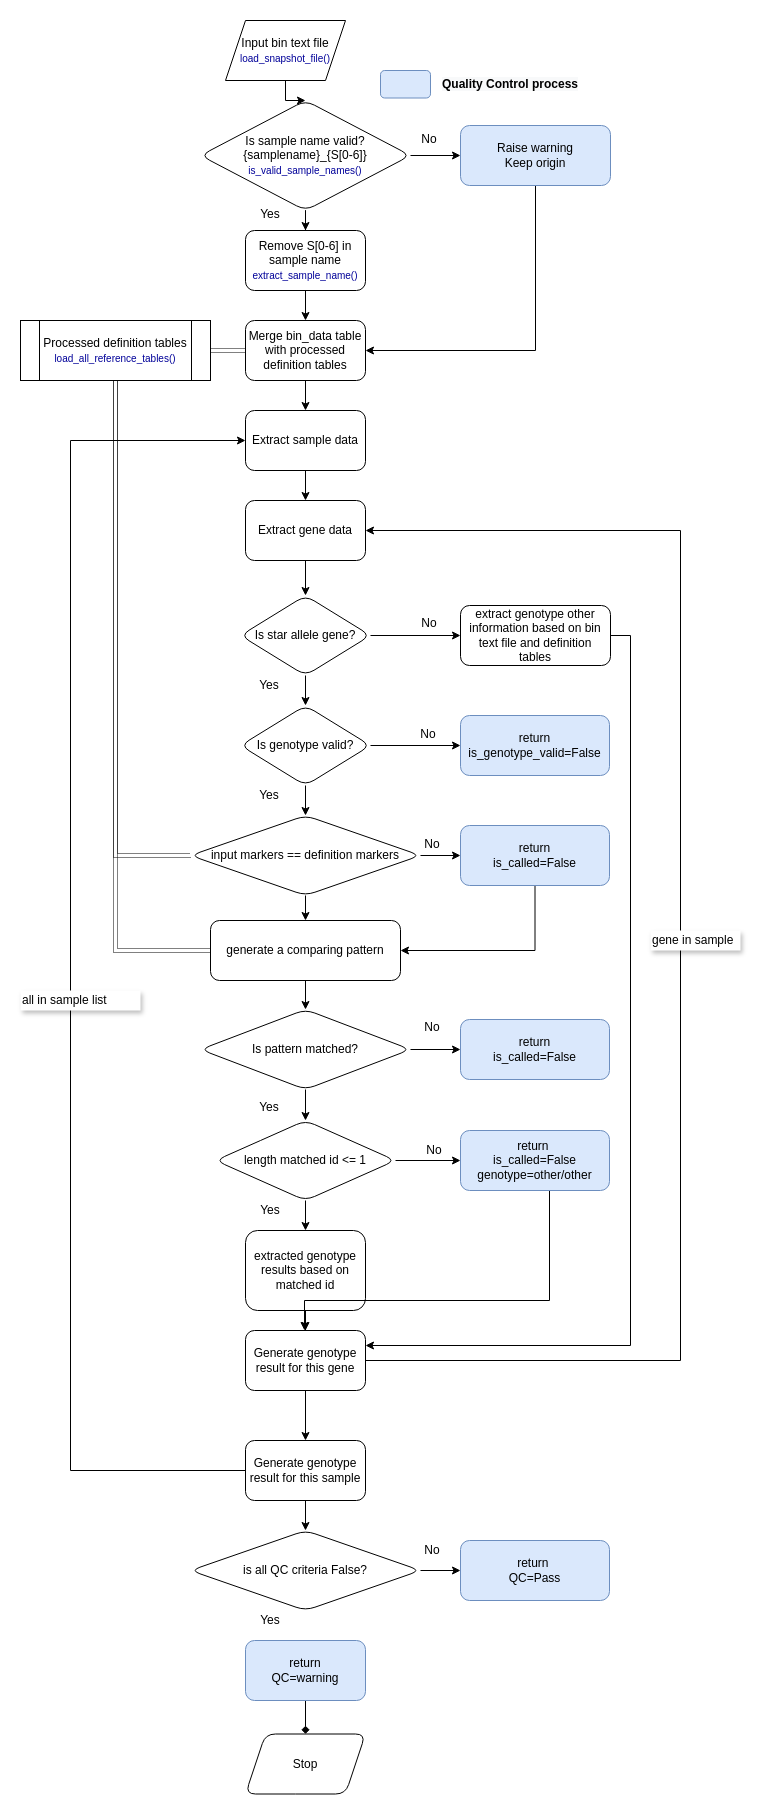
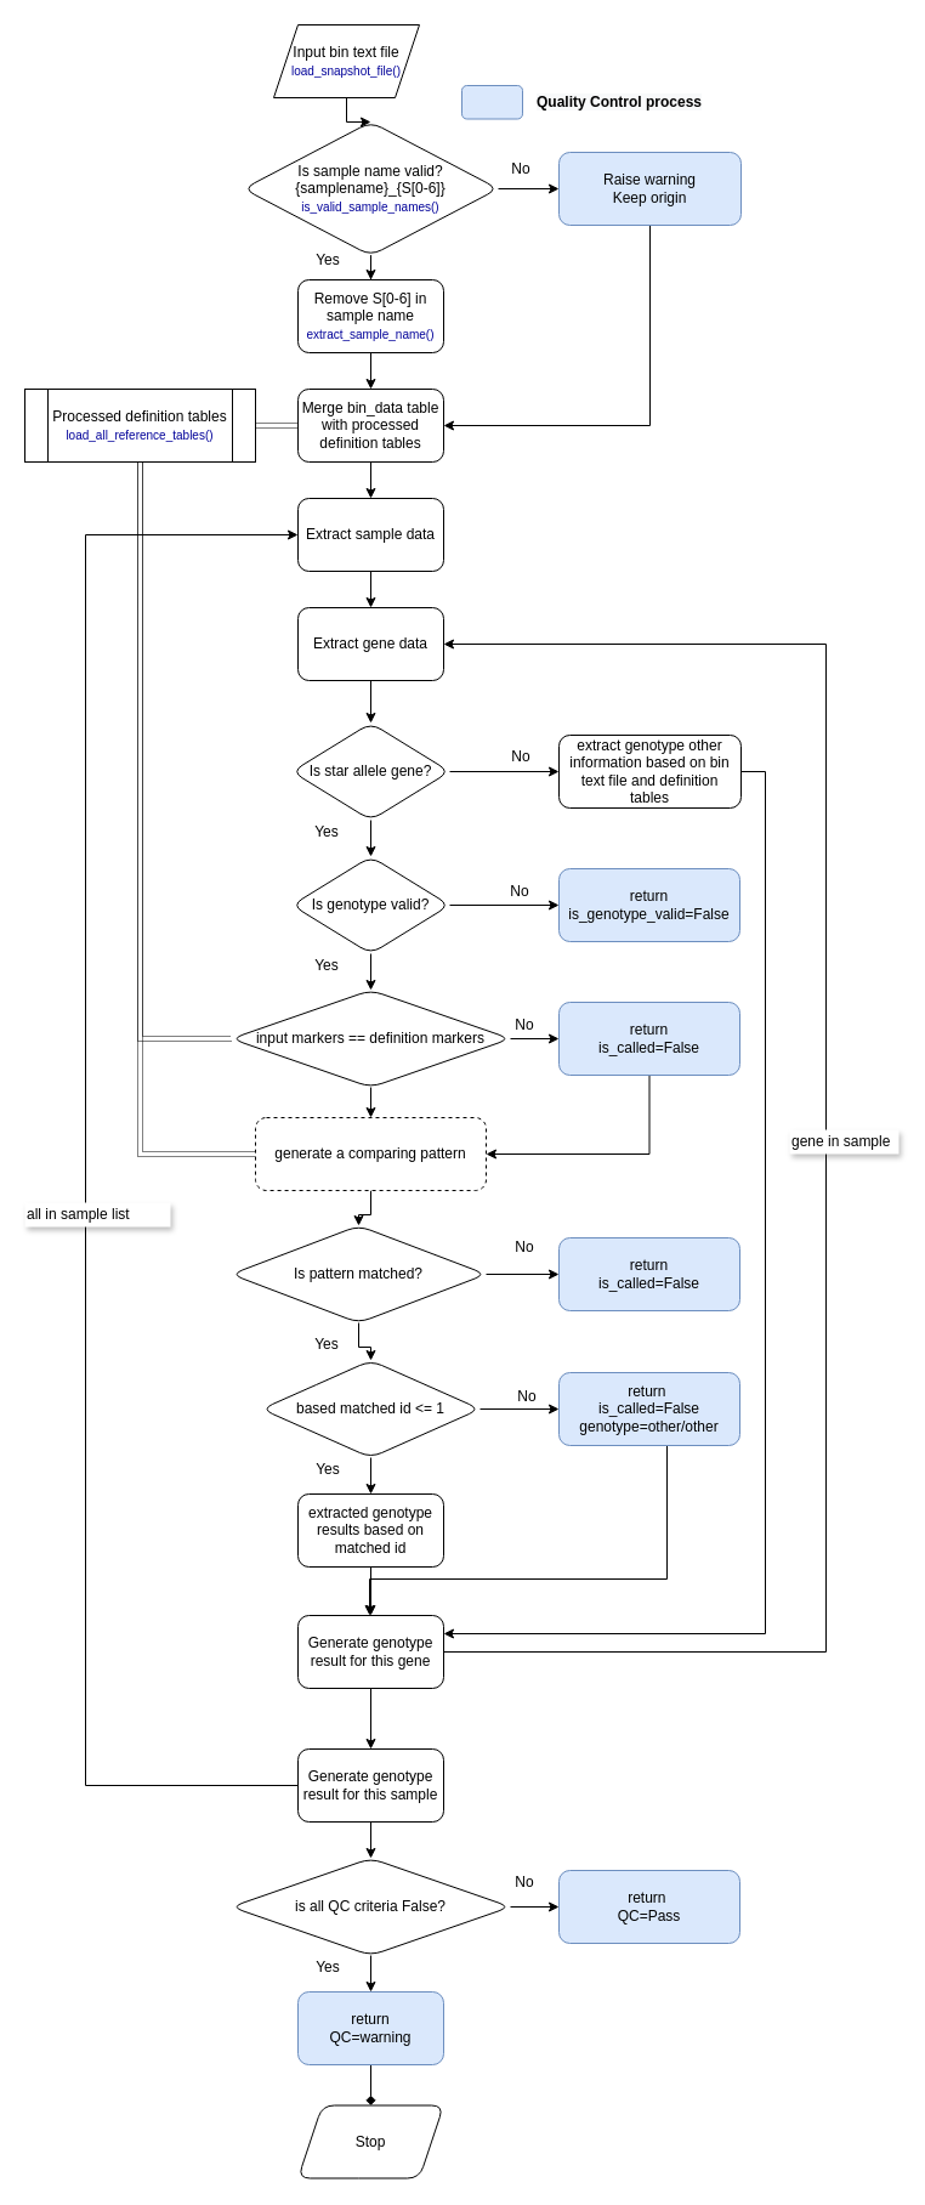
  <mxCell id="0" />
  <mxCell id="1" parent="0" />
  <mxCell id="2" value="Yes" style="rounded=0;html=1;jettySize=auto;orthogonalLoop=1;fontSize=11;endArrow=block;endFill=0;endSize=8;strokeWidth=1;shadow=0;labelBackgroundColor=none;edgeStyle=orthogonalEdgeStyle;" parent="1" edge="1"><mxGeometry y="20" relative="1" as="geometry"><mxPoint as="offset" /><mxPoint x="230" y="260" as="sourcePoint" /></mxGeometry></mxCell>
  <mxCell id="3" value="No" style="edgeStyle=orthogonalEdgeStyle;rounded=0;html=1;jettySize=auto;orthogonalLoop=1;fontSize=11;endArrow=block;endFill=0;endSize=8;strokeWidth=1;shadow=0;labelBackgroundColor=none;" parent="1" edge="1"><mxGeometry y="10" relative="1" as="geometry"><mxPoint as="offset" /><mxPoint x="280" y="220" as="sourcePoint" /></mxGeometry></mxCell>
  <mxCell id="4" value="No" style="rounded=0;html=1;jettySize=auto;orthogonalLoop=1;fontSize=11;endArrow=block;endFill=0;endSize=8;strokeWidth=1;shadow=0;labelBackgroundColor=none;edgeStyle=orthogonalEdgeStyle;" parent="1" edge="1"><mxGeometry x="0.333" y="20" relative="1" as="geometry"><mxPoint as="offset" /><mxPoint x="230" y="380" as="sourcePoint" /></mxGeometry></mxCell>
  <mxCell id="5" value="Yes" style="edgeStyle=orthogonalEdgeStyle;rounded=0;html=1;jettySize=auto;orthogonalLoop=1;fontSize=11;endArrow=block;endFill=0;endSize=8;strokeWidth=1;shadow=0;labelBackgroundColor=none;" parent="1" edge="1"><mxGeometry y="10" relative="1" as="geometry"><mxPoint as="offset" /><mxPoint x="330" y="340" as="targetPoint" /></mxGeometry></mxCell>
  <mxCell id="6" value="" style="edgeStyle=orthogonalEdgeStyle;rounded=0;orthogonalLoop=1;jettySize=auto;html=1;" parent="1" source="8" target="10" edge="1"><mxGeometry relative="1" as="geometry" /></mxCell>
  <mxCell id="7" value="" style="edgeStyle=orthogonalEdgeStyle;rounded=0;orthogonalLoop=1;jettySize=auto;html=1;" parent="1" source="8" target="12" edge="1"><mxGeometry relative="1" as="geometry" /></mxCell>
  <mxCell id="8" value="Is sample name valid?&lt;br&gt;{samplename}_{S[0-6]}&lt;br&gt;&lt;font style=&quot;font-size: 10px&quot; color=&quot;#000099&quot;&gt;is_valid_sample_names()&lt;/font&gt;" style="rhombus;whiteSpace=wrap;html=1;rounded=1;shadow=0;strokeWidth=1;glass=0;" parent="1" vertex="1"><mxGeometry x="200" y="100" width="210" height="110" as="geometry" /></mxCell>
  <mxCell id="9" value="" style="edgeStyle=orthogonalEdgeStyle;rounded=0;orthogonalLoop=1;jettySize=auto;html=1;" parent="1" source="10" target="17" edge="1"><mxGeometry relative="1" as="geometry" /></mxCell>
  <mxCell id="10" value="Remove S[0-6] in sample name&lt;br&gt;&lt;span style=&quot;color: rgb(0 , 0 , 153) ; font-size: 10px&quot;&gt;extract_sample_name()&lt;/span&gt;" style="whiteSpace=wrap;html=1;rounded=1;shadow=0;strokeWidth=1;glass=0;" parent="1" vertex="1"><mxGeometry x="245" y="230" width="120" height="60" as="geometry" /></mxCell>
  <mxCell id="11" style="edgeStyle=orthogonalEdgeStyle;rounded=0;orthogonalLoop=1;jettySize=auto;html=1;exitX=0.5;exitY=1;exitDx=0;exitDy=0;entryX=1;entryY=0.5;entryDx=0;entryDy=0;" parent="1" source="12" target="17" edge="1"><mxGeometry relative="1" as="geometry" /></mxCell>
  <mxCell id="12" value="Raise warning&lt;br&gt;Keep origin" style="whiteSpace=wrap;html=1;rounded=1;shadow=0;strokeWidth=1;glass=0;fillColor=#dae8fc;strokeColor=#6c8ebf;" parent="1" vertex="1"><mxGeometry x="460" y="125" width="150" height="60" as="geometry" /></mxCell>
  <mxCell id="13" value="No" style="text;html=1;strokeColor=none;fillColor=none;align=center;verticalAlign=middle;whiteSpace=wrap;rounded=0;" parent="1" vertex="1"><mxGeometry x="409" y="129" width="40" height="20" as="geometry" /></mxCell>
  <mxCell id="14" value="Yes" style="text;html=1;strokeColor=none;fillColor=none;align=center;verticalAlign=middle;whiteSpace=wrap;rounded=0;" parent="1" vertex="1"><mxGeometry x="250" y="204" width="40" height="20" as="geometry" /></mxCell>
  <mxCell id="15" style="edgeStyle=orthogonalEdgeStyle;rounded=0;orthogonalLoop=1;jettySize=auto;html=1;exitX=0.5;exitY=1;exitDx=0;exitDy=0;" parent="1" source="14" target="14" edge="1"><mxGeometry relative="1" as="geometry" /></mxCell>
  <mxCell id="16" value="" style="edgeStyle=none;rounded=0;orthogonalLoop=1;jettySize=auto;html=1;" parent="1" source="17" target="25" edge="1"><mxGeometry relative="1" as="geometry" /></mxCell>
  <mxCell id="17" value="Merge bin_data table with processed definition tables" style="whiteSpace=wrap;html=1;rounded=1;shadow=0;strokeWidth=1;glass=0;" parent="1" vertex="1"><mxGeometry x="245" y="320" width="120" height="60" as="geometry" /></mxCell>
  <mxCell id="18" style="rounded=0;orthogonalLoop=1;jettySize=auto;html=1;exitX=1;exitY=0.5;exitDx=0;exitDy=0;entryX=0;entryY=0.5;entryDx=0;entryDy=0;shape=link;dashed=1;dashPattern=1 1;" parent="1" source="21" target="17" edge="1"><mxGeometry relative="1" as="geometry" /></mxCell>
  <mxCell id="19" style="edgeStyle=orthogonalEdgeStyle;rounded=0;orthogonalLoop=1;jettySize=auto;html=1;exitX=0.5;exitY=1;exitDx=0;exitDy=0;entryX=0;entryY=0.5;entryDx=0;entryDy=0;shape=link;dashed=1;dashPattern=1 1;" parent="1" source="21" target="48" edge="1"><mxGeometry relative="1" as="geometry" /></mxCell>
  <mxCell id="20" style="edgeStyle=orthogonalEdgeStyle;rounded=0;orthogonalLoop=1;jettySize=auto;html=1;exitX=0.5;exitY=1;exitDx=0;exitDy=0;entryX=0;entryY=0.5;entryDx=0;entryDy=0;shape=link;dashed=1;dashPattern=1 1;" parent="1" source="21" target="41" edge="1"><mxGeometry relative="1" as="geometry" /></mxCell>
  <mxCell id="21" value="Processed definition tables&lt;br&gt;&lt;font style=&quot;font-size: 10px&quot; color=&quot;#000099&quot;&gt;load_all_reference_tables()&lt;/font&gt;" style="shape=process;whiteSpace=wrap;html=1;backgroundOutline=1;" parent="1" vertex="1"><mxGeometry x="20" y="320" width="190" height="60" as="geometry" /></mxCell>
  <mxCell id="22" style="edgeStyle=orthogonalEdgeStyle;rounded=0;orthogonalLoop=1;jettySize=auto;html=1;exitX=0.5;exitY=1;exitDx=0;exitDy=0;" parent="1" source="23" target="8" edge="1"><mxGeometry relative="1" as="geometry" /></mxCell>
  <mxCell id="23" value="Input bin text file&lt;br&gt;&lt;span style=&quot;color: rgb(0 , 0 , 153) ; font-size: 10px&quot;&gt;load_snapshot_file()&lt;/span&gt;" style="shape=parallelogram;perimeter=parallelogramPerimeter;whiteSpace=wrap;html=1;fixedSize=1;" parent="1" vertex="1"><mxGeometry x="225" y="20" width="120" height="60" as="geometry" /></mxCell>
  <mxCell id="24" value="" style="edgeStyle=none;rounded=0;orthogonalLoop=1;jettySize=auto;html=1;" parent="1" source="25" target="27" edge="1"><mxGeometry relative="1" as="geometry" /></mxCell>
  <mxCell id="25" value="Extract sample data" style="whiteSpace=wrap;html=1;rounded=1;shadow=0;strokeWidth=1;glass=0;" parent="1" vertex="1"><mxGeometry x="245" y="410" width="120" height="60" as="geometry" /></mxCell>
  <mxCell id="26" value="" style="edgeStyle=none;rounded=0;orthogonalLoop=1;jettySize=auto;html=1;" parent="1" source="27" target="30" edge="1"><mxGeometry relative="1" as="geometry" /></mxCell>
  <mxCell id="27" value="Extract gene data" style="whiteSpace=wrap;html=1;rounded=1;shadow=0;strokeWidth=1;glass=0;" parent="1" vertex="1"><mxGeometry x="245" y="500" width="120" height="60" as="geometry" /></mxCell>
  <mxCell id="28" value="" style="edgeStyle=none;rounded=0;orthogonalLoop=1;jettySize=auto;html=1;" parent="1" source="30" target="32" edge="1"><mxGeometry relative="1" as="geometry" /></mxCell>
  <mxCell id="29" value="" style="edgeStyle=none;rounded=0;orthogonalLoop=1;jettySize=auto;html=1;" parent="1" source="30" target="36" edge="1"><mxGeometry relative="1" as="geometry" /></mxCell>
  <mxCell id="30" value="Is star allele gene?" style="rhombus;whiteSpace=wrap;html=1;rounded=1;shadow=0;strokeWidth=1;glass=0;" parent="1" vertex="1"><mxGeometry x="240" y="595" width="130" height="80" as="geometry" /></mxCell>
  <mxCell id="31" style="edgeStyle=orthogonalEdgeStyle;rounded=0;orthogonalLoop=1;jettySize=auto;html=1;exitX=1;exitY=0.5;exitDx=0;exitDy=0;entryX=1;entryY=0.25;entryDx=0;entryDy=0;" edge="1" parent="1" source="32" target="66"><mxGeometry relative="1" as="geometry"><mxPoint x="640" y="1210" as="targetPoint" /></mxGeometry></mxCell>
  <mxCell id="32" value="extract genotype other information based on bin text file and definition tables" style="whiteSpace=wrap;html=1;rounded=1;shadow=0;strokeWidth=1;glass=0;" parent="1" vertex="1"><mxGeometry x="460" y="605" width="150" height="60" as="geometry" /></mxCell>
  <mxCell id="33" value="No" style="text;html=1;strokeColor=none;fillColor=none;align=center;verticalAlign=middle;whiteSpace=wrap;rounded=0;" parent="1" vertex="1"><mxGeometry x="409" y="613" width="40" height="20" as="geometry" /></mxCell>
  <mxCell id="34" value="" style="edgeStyle=none;rounded=0;orthogonalLoop=1;jettySize=auto;html=1;" parent="1" source="36" target="37" edge="1"><mxGeometry relative="1" as="geometry" /></mxCell>
  <mxCell id="35" value="" style="edgeStyle=none;rounded=0;orthogonalLoop=1;jettySize=auto;html=1;" parent="1" source="36" target="41" edge="1"><mxGeometry relative="1" as="geometry" /></mxCell>
  <mxCell id="36" value="Is genotype valid?" style="rhombus;whiteSpace=wrap;html=1;rounded=1;shadow=0;strokeWidth=1;glass=0;" parent="1" vertex="1"><mxGeometry x="240" y="705" width="130" height="80" as="geometry" /></mxCell>
  <mxCell id="37" value="return&lt;br&gt;is_genotype_valid=False" style="whiteSpace=wrap;html=1;rounded=1;shadow=0;strokeWidth=1;glass=0;fillColor=#dae8fc;strokeColor=#6c8ebf;" parent="1" vertex="1"><mxGeometry x="460" y="715" width="149" height="60" as="geometry" /></mxCell>
  <mxCell id="38" value="No" style="text;html=1;strokeColor=none;fillColor=none;align=center;verticalAlign=middle;whiteSpace=wrap;rounded=0;" parent="1" vertex="1"><mxGeometry x="408" y="724" width="40" height="20" as="geometry" /></mxCell>
  <mxCell id="39" style="edgeStyle=orthogonalEdgeStyle;rounded=0;orthogonalLoop=1;jettySize=auto;html=1;exitX=1;exitY=0.5;exitDx=0;exitDy=0;entryX=0;entryY=0.5;entryDx=0;entryDy=0;" parent="1" source="41" target="45" edge="1"><mxGeometry relative="1" as="geometry" /></mxCell>
  <mxCell id="40" value="" style="edgeStyle=none;rounded=0;orthogonalLoop=1;jettySize=auto;html=1;" parent="1" source="41" target="48" edge="1"><mxGeometry relative="1" as="geometry" /></mxCell>
  <mxCell id="41" value="input markers == definition markers" style="rhombus;whiteSpace=wrap;html=1;rounded=1;shadow=0;strokeWidth=1;glass=0;" parent="1" vertex="1"><mxGeometry x="190" y="815" width="230" height="80" as="geometry" /></mxCell>
  <mxCell id="42" value="Yes" style="text;html=1;strokeColor=none;fillColor=none;align=center;verticalAlign=middle;whiteSpace=wrap;rounded=0;" parent="1" vertex="1"><mxGeometry x="249" y="785" width="40" height="20" as="geometry" /></mxCell>
  <mxCell id="43" value="Yes" style="text;html=1;strokeColor=none;fillColor=none;align=center;verticalAlign=middle;whiteSpace=wrap;rounded=0;" parent="1" vertex="1"><mxGeometry x="249" y="675" width="40" height="20" as="geometry" /></mxCell>
  <mxCell id="44" style="edgeStyle=orthogonalEdgeStyle;rounded=0;orthogonalLoop=1;jettySize=auto;html=1;exitX=0.5;exitY=1;exitDx=0;exitDy=0;entryX=1;entryY=0.5;entryDx=0;entryDy=0;" parent="1" source="45" target="48" edge="1"><mxGeometry relative="1" as="geometry" /></mxCell>
  <mxCell id="45" value="return &lt;br&gt;is_called=False" style="whiteSpace=wrap;html=1;rounded=1;shadow=0;strokeWidth=1;glass=0;fillColor=#dae8fc;strokeColor=#6c8ebf;" parent="1" vertex="1"><mxGeometry x="460" y="825" width="149" height="60" as="geometry" /></mxCell>
  <mxCell id="46" value="No" style="text;html=1;strokeColor=none;fillColor=none;align=center;verticalAlign=middle;whiteSpace=wrap;rounded=0;" parent="1" vertex="1"><mxGeometry x="412" y="834" width="40" height="20" as="geometry" /></mxCell>
  <mxCell id="47" value="" style="edgeStyle=orthogonalEdgeStyle;rounded=0;orthogonalLoop=1;jettySize=auto;html=1;" parent="1" source="48" target="51" edge="1"><mxGeometry relative="1" as="geometry" /></mxCell>
- <mxCell id="48" value="generate a comparing pattern" style="whiteSpace=wrap;html=1;rounded=1;shadow=0;strokeWidth=1;glass=0;" parent="1" vertex="1"><mxGeometry x="210" y="920" width="190" height="60" as="geometry" /></mxCell>
+ <mxCell id="48" value="generate a comparing pattern" style="whiteSpace=wrap;html=1;rounded=1;shadow=0;strokeWidth=1;glass=0;dashed=1;" parent="1" vertex="1"><mxGeometry x="210" y="920" width="190" height="60" as="geometry" /></mxCell>
  <mxCell id="49" value="" style="edgeStyle=orthogonalEdgeStyle;rounded=0;orthogonalLoop=1;jettySize=auto;html=1;" parent="1" source="51" target="52" edge="1"><mxGeometry relative="1" as="geometry" /></mxCell>
  <mxCell id="50" value="" style="edgeStyle=orthogonalEdgeStyle;rounded=0;orthogonalLoop=1;jettySize=auto;html=1;" parent="1" source="51" target="58" edge="1"><mxGeometry relative="1" as="geometry" /></mxCell>
- <mxCell id="51" value="Is pattern matched?" style="rhombus;whiteSpace=wrap;html=1;rounded=1;shadow=0;strokeWidth=1;glass=0;" parent="1" vertex="1"><mxGeometry x="200" y="1009" width="210" height="80" as="geometry" /></mxCell>
+ <mxCell id="51" value="Is pattern matched?" style="rhombus;whiteSpace=wrap;html=1;rounded=1;shadow=0;strokeWidth=1;glass=0;" parent="1" vertex="1"><mxGeometry x="190" y="1009" width="210" height="80" as="geometry" /></mxCell>
  <mxCell id="52" value="return&lt;br&gt;is_called=False" style="whiteSpace=wrap;html=1;rounded=1;shadow=0;strokeWidth=1;glass=0;fillColor=#dae8fc;strokeColor=#6c8ebf;" parent="1" vertex="1"><mxGeometry x="460" y="1019" width="149" height="60" as="geometry" /></mxCell>
  <mxCell id="53" value="" style="edgeStyle=orthogonalEdgeStyle;rounded=0;orthogonalLoop=1;jettySize=auto;html=1;" parent="1" source="54" target="66" edge="1"><mxGeometry relative="1" as="geometry" /></mxCell>
- <mxCell id="54" value="extracted genotype results based on matched id" style="whiteSpace=wrap;html=1;rounded=1;shadow=0;strokeWidth=1;glass=0;" parent="1" vertex="1"><mxGeometry x="245" y="1230" width="120" height="80" as="geometry" /></mxCell>
+ <mxCell id="54" value="extracted genotype results based on matched id" style="whiteSpace=wrap;html=1;rounded=1;shadow=0;strokeWidth=1;glass=0;" parent="1" vertex="1"><mxGeometry x="245" y="1230" width="120" height="60" as="geometry" /></mxCell>
  <mxCell id="55" style="edgeStyle=orthogonalEdgeStyle;rounded=0;orthogonalLoop=1;jettySize=auto;html=1;exitX=1;exitY=0.5;exitDx=0;exitDy=0;" parent="1" source="66" edge="1"><mxGeometry relative="1" as="geometry"><mxPoint x="354" y="1360" as="sourcePoint" /><mxPoint x="365" y="530" as="targetPoint" /><Array as="points"><mxPoint x="680" y="1360" /><mxPoint x="680" y="530" /><mxPoint x="365" y="530" /></Array></mxGeometry></mxCell>
  <mxCell id="56" style="edgeStyle=orthogonalEdgeStyle;rounded=0;orthogonalLoop=1;jettySize=auto;html=1;exitX=0.5;exitY=1;exitDx=0;exitDy=0;entryX=0.5;entryY=0;entryDx=0;entryDy=0;" parent="1" source="58" target="54" edge="1"><mxGeometry relative="1" as="geometry" /></mxCell>
  <mxCell id="57" value="" style="edgeStyle=orthogonalEdgeStyle;rounded=0;orthogonalLoop=1;jettySize=auto;html=1;" parent="1" source="58" target="60" edge="1"><mxGeometry relative="1" as="geometry" /></mxCell>
- <mxCell id="58" value="length matched id &amp;lt;= 1" style="rhombus;whiteSpace=wrap;html=1;rounded=1;shadow=0;strokeWidth=1;glass=0;" parent="1" vertex="1"><mxGeometry x="215" y="1120" width="180" height="80" as="geometry" /></mxCell>
+ <mxCell id="58" value="based matched id &amp;lt;= 1" style="rhombus;whiteSpace=wrap;html=1;rounded=1;shadow=0;strokeWidth=1;glass=0;" parent="1" vertex="1"><mxGeometry x="215" y="1120" width="180" height="80" as="geometry" /></mxCell>
  <mxCell id="59" style="edgeStyle=orthogonalEdgeStyle;rounded=0;orthogonalLoop=1;jettySize=auto;html=1;exitX=0.5;exitY=1;exitDx=0;exitDy=0;" parent="1" source="60" edge="1"><mxGeometry relative="1" as="geometry"><mxPoint x="304.034" y="1330" as="targetPoint" /><Array as="points"><mxPoint x="549" y="1190" /><mxPoint x="549" y="1300" /><mxPoint x="304" y="1300" /></Array></mxGeometry></mxCell>
  <mxCell id="60" value="return&amp;nbsp;&lt;br&gt;is_called=False&lt;br&gt;genotype=other/other" style="whiteSpace=wrap;html=1;rounded=1;shadow=0;strokeWidth=1;glass=0;fillColor=#dae8fc;strokeColor=#6c8ebf;" parent="1" vertex="1"><mxGeometry x="460" y="1130" width="149" height="60" as="geometry" /></mxCell>
  <mxCell id="61" value="No" style="text;html=1;strokeColor=none;fillColor=none;align=center;verticalAlign=middle;whiteSpace=wrap;rounded=0;" parent="1" vertex="1"><mxGeometry x="412" y="1017" width="40" height="20" as="geometry" /></mxCell>
  <mxCell id="62" value="No" style="text;html=1;strokeColor=none;fillColor=none;align=center;verticalAlign=middle;whiteSpace=wrap;rounded=0;" parent="1" vertex="1"><mxGeometry x="414" y="1140" width="40" height="20" as="geometry" /></mxCell>
  <mxCell id="63" value="Yes" style="text;html=1;strokeColor=none;fillColor=none;align=center;verticalAlign=middle;whiteSpace=wrap;rounded=0;" parent="1" vertex="1"><mxGeometry x="250" y="1200" width="40" height="20" as="geometry" /></mxCell>
  <mxCell id="64" value="gene in sample" style="text;html=1;strokeColor=none;fillColor=#FFFFFF;align=left;verticalAlign=middle;whiteSpace=wrap;rounded=0;shadow=1;" parent="1" vertex="1"><mxGeometry x="650" y="930" width="90" height="20" as="geometry" /></mxCell>
  <mxCell id="65" value="" style="edgeStyle=orthogonalEdgeStyle;rounded=0;orthogonalLoop=1;jettySize=auto;html=1;" parent="1" source="66" target="69" edge="1"><mxGeometry relative="1" as="geometry" /></mxCell>
  <mxCell id="66" value="Generate genotype result for this gene" style="whiteSpace=wrap;html=1;rounded=1;shadow=0;strokeWidth=1;glass=0;" parent="1" vertex="1"><mxGeometry x="245" y="1330" width="120" height="60" as="geometry" /></mxCell>
  <mxCell id="67" style="edgeStyle=orthogonalEdgeStyle;rounded=0;orthogonalLoop=1;jettySize=auto;html=1;exitX=0;exitY=0.5;exitDx=0;exitDy=0;entryX=0;entryY=0.5;entryDx=0;entryDy=0;" parent="1" source="69" target="25" edge="1"><mxGeometry relative="1" as="geometry"><mxPoint x="70" y="830" as="targetPoint" /><Array as="points"><mxPoint x="70" y="1470" /><mxPoint x="70" y="440" /></Array></mxGeometry></mxCell>
  <mxCell id="68" value="" style="edgeStyle=orthogonalEdgeStyle;rounded=0;orthogonalLoop=1;jettySize=auto;html=1;" edge="1" parent="1" source="69" target="75"><mxGeometry relative="1" as="geometry" /></mxCell>
  <mxCell id="69" value="Generate genotype result for this sample" style="whiteSpace=wrap;html=1;rounded=1;shadow=0;strokeWidth=1;glass=0;" parent="1" vertex="1"><mxGeometry x="245" y="1440" width="120" height="60" as="geometry" /></mxCell>
  <mxCell id="70" value="Stop" style="shape=parallelogram;perimeter=parallelogramPerimeter;whiteSpace=wrap;html=1;fixedSize=1;rounded=1;shadow=0;strokeWidth=1;glass=0;" parent="1" vertex="1"><mxGeometry x="245" y="1733.5" width="120" height="60" as="geometry" /></mxCell>
  <mxCell id="71" value="all in sample list" style="text;html=1;strokeColor=none;fillColor=#FFFFFF;align=left;verticalAlign=middle;whiteSpace=wrap;rounded=0;shadow=1;" parent="1" vertex="1"><mxGeometry x="20" y="990" width="120" height="20" as="geometry" /></mxCell>
  <mxCell id="72" value="Yes" style="text;html=1;strokeColor=none;fillColor=none;align=center;verticalAlign=middle;whiteSpace=wrap;rounded=0;" vertex="1" parent="1"><mxGeometry x="249" y="1097" width="40" height="20" as="geometry" /></mxCell>
  <mxCell id="73" value="" style="edgeStyle=orthogonalEdgeStyle;rounded=0;orthogonalLoop=1;jettySize=auto;html=1;" edge="1" parent="1" source="75" target="76"><mxGeometry relative="1" as="geometry" /></mxCell>
+ <mxCell id="74" value="" style="edgeStyle=orthogonalEdgeStyle;rounded=0;orthogonalLoop=1;jettySize=auto;html=1;" edge="1" parent="1" source="75" target="78"><mxGeometry relative="1" as="geometry" /></mxCell>
  <mxCell id="75" value="is all QC criteria False?" style="rhombus;whiteSpace=wrap;html=1;rounded=1;shadow=0;strokeWidth=1;glass=0;" vertex="1" parent="1"><mxGeometry x="190" y="1530" width="230" height="80" as="geometry" /></mxCell>
  <mxCell id="76" value="return&amp;nbsp;&lt;br&gt;QC=Pass" style="whiteSpace=wrap;html=1;rounded=1;shadow=0;strokeWidth=1;glass=0;fillColor=#dae8fc;strokeColor=#6c8ebf;" vertex="1" parent="1"><mxGeometry x="460" y="1540" width="149" height="60" as="geometry" /></mxCell>
  <mxCell id="77" value="" style="edgeStyle=orthogonalEdgeStyle;rounded=0;orthogonalLoop=1;jettySize=auto;html=1;endArrow=diamond;" edge="1" parent="1" source="78" target="70"><mxGeometry relative="1" as="geometry" /></mxCell>
  <mxCell id="78" value="return&lt;br&gt;QC=warning" style="whiteSpace=wrap;html=1;rounded=1;shadow=0;strokeWidth=1;glass=0;fillColor=#dae8fc;strokeColor=#6c8ebf;" vertex="1" parent="1"><mxGeometry x="245" y="1640" width="120" height="60" as="geometry" /></mxCell>
  <mxCell id="79" value="No" style="text;html=1;strokeColor=none;fillColor=none;align=center;verticalAlign=middle;whiteSpace=wrap;rounded=0;" vertex="1" parent="1"><mxGeometry x="412" y="1540" width="40" height="20" as="geometry" /></mxCell>
  <mxCell id="80" value="Yes" style="text;html=1;strokeColor=none;fillColor=none;align=center;verticalAlign=middle;whiteSpace=wrap;rounded=0;" vertex="1" parent="1"><mxGeometry x="250" y="1610" width="40" height="20" as="geometry" /></mxCell>
  <mxCell id="81" value="" style="rounded=1;whiteSpace=wrap;html=1;align=left;fillColor=#dae8fc;strokeColor=#6c8ebf;" vertex="1" parent="1"><mxGeometry x="380" y="70" width="50" height="27.5" as="geometry" /></mxCell>
  <mxCell id="82" value="&lt;span style=&quot;color: rgb(0, 0, 0); font-family: helvetica; font-size: 12px; font-style: normal; letter-spacing: normal; text-align: left; text-indent: 0px; text-transform: none; word-spacing: 0px; background-color: rgb(248, 249, 250); display: inline; float: none;&quot;&gt;Quality Control process&lt;/span&gt;" style="text;whiteSpace=wrap;html=1;fontStyle=1" vertex="1" parent="1"><mxGeometry x="440" y="70" width="150" height="30" as="geometry" /></mxCell>
